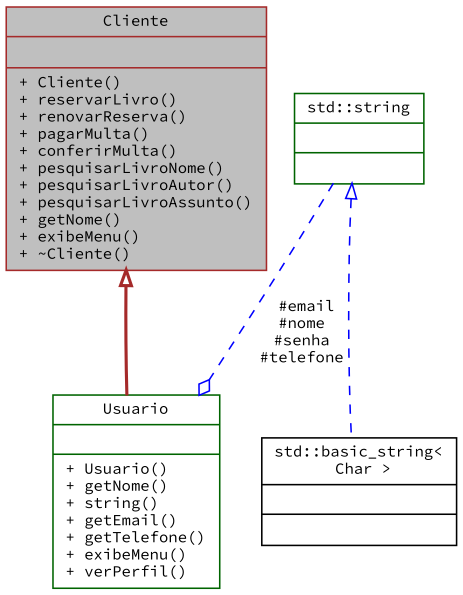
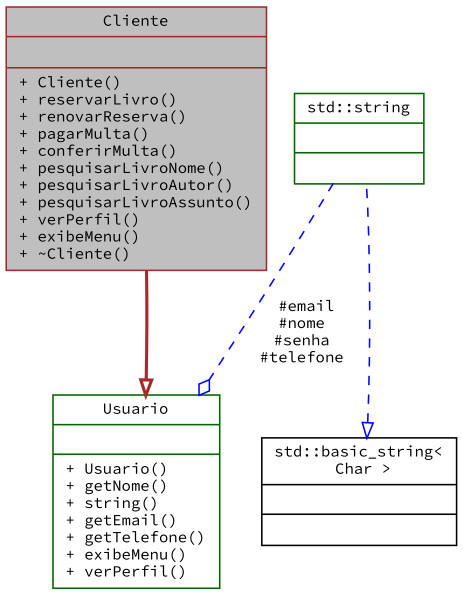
  digraph {
    fontname="Source Code Pro"
    node [color=darkgreen fillcolor=white fontname="Source Code Pro" fontsize=10 shape=record style=filled]
    edge [arrowtail=onormal color=blue dir=back fontname="Source Code Pro" fontsize=10 labelfontname=Helvetica labelfontsize=10 style=dashed]
-   n1 [color=brown fillcolor=grey75 fontcolor=black height=0.2 label="{Cliente\n||+ Cliente()\l+ reservarLivro()\l+ renovarReserva()\l+ pagarMulta()\l+ conferirMulta()\l+ pesquisarLivroNome()\l+ pesquisarLivroAutor()\l+ pesquisarLivroAssunto()\l+ getNome()\l+ exibeMenu()\l+ ~Cliente()\l}" width=0.4]
+   n1 [color=brown fillcolor=grey75 fontcolor=black height=0.2 label="{Cliente\n||+ Cliente()\l+ reservarLivro()\l+ renovarReserva()\l+ pagarMulta()\l+ conferirMulta()\l+ pesquisarLivroNome()\l+ pesquisarLivroAutor()\l+ pesquisarLivroAssunto()\l+ verPerfil()\l+ exibeMenu()\l+ ~Cliente()\l}" width=0.4]
    n2 [height=0.2 label="{Usuario\n||+ Usuario()\l+ getNome()\l+ string()\l+ getEmail()\l+ getTelefone()\l+ exibeMenu()\l+ verPerfil()\l}" width=0.4]
    n3 [height=0.2 label="{std::string\n||}" width=0.4]
    n4 [color=black height=0.2 label="{std::basic_string\<\l Char \>\n||}" width=0.4]
-   n1 -> n2 [color=brown style=bold]
+   n2 -> n1 [color=brown style=bold]
    n3 -> n2 [arrowhead=odiamond label=" #email\n#nome\n#senha\n#telefone" arrowtail="" dir=""]
-   n3 -> n4
+   n4 -> n3
  }
